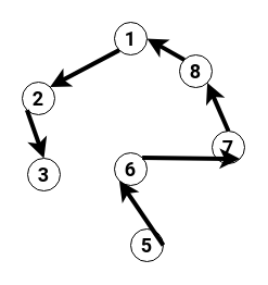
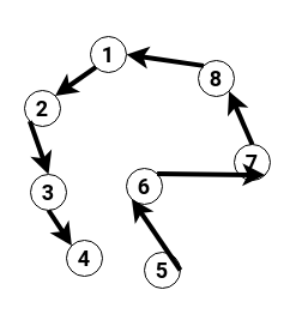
  <mxCell id="0" />
  <mxCell id="1" parent="0" />
- <mxCell id="2" value="&lt;font style=&quot;font-size: 18px&quot; face=&quot;Roboto&quot; data-font-src=&quot;https://fonts.googleapis.com/css?family=Roboto&quot;&gt;&lt;b&gt;1&lt;/b&gt;&lt;/font&gt;" style="ellipse;whiteSpace=wrap;html=1;aspect=fixed;" vertex="1" parent="1"><mxGeometry x="105" y="20" width="30" height="30" as="geometry" /></mxCell>
+ <mxCell id="2" value="&lt;font style=&quot;font-size: 18px&quot; face=&quot;Roboto&quot; data-font-src=&quot;https://fonts.googleapis.com/css?family=Roboto&quot;&gt;&lt;b&gt;1&lt;/b&gt;&lt;/font&gt;" style="ellipse;whiteSpace=wrap;html=1;aspect=fixed;" vertex="1" parent="1"><mxGeometry x="75" y="30" width="30" height="30" as="geometry" /></mxCell>
  <mxCell id="3" value="&lt;font style=&quot;font-size: 18px&quot; face=&quot;Roboto&quot; data-font-src=&quot;https://fonts.googleapis.com/css?family=Roboto&quot;&gt;&lt;b&gt;2&lt;/b&gt;&lt;/font&gt;" style="ellipse;whiteSpace=wrap;html=1;aspect=fixed;" vertex="1" parent="1"><mxGeometry x="20" y="75" width="30" height="30" as="geometry" /></mxCell>
  <mxCell id="4" value="&lt;font style=&quot;font-size: 18px&quot; face=&quot;Roboto&quot; data-font-src=&quot;https://fonts.googleapis.com/css?family=Roboto&quot;&gt;&lt;b&gt;3&lt;/b&gt;&lt;/font&gt;" style="ellipse;whiteSpace=wrap;html=1;aspect=fixed;" vertex="1" parent="1"><mxGeometry x="25" y="145" width="30" height="30" as="geometry" /></mxCell>
+ <mxCell id="5" value="&lt;font style=&quot;font-size: 18px&quot; face=&quot;Roboto&quot; data-font-src=&quot;https://fonts.googleapis.com/css?family=Roboto&quot;&gt;&lt;b&gt;4&lt;/b&gt;&lt;/font&gt;" style="ellipse;whiteSpace=wrap;html=1;aspect=fixed;" vertex="1" parent="1"><mxGeometry x="55" y="200" width="30" height="30" as="geometry" /></mxCell>
  <mxCell id="6" value="&lt;font style=&quot;font-size: 18px&quot; face=&quot;Roboto&quot; data-font-src=&quot;https://fonts.googleapis.com/css?family=Roboto&quot;&gt;&lt;b&gt;5&lt;/b&gt;&lt;/font&gt;" style="ellipse;whiteSpace=wrap;html=1;aspect=fixed;" vertex="1" parent="1"><mxGeometry x="120" y="210" width="30" height="30" as="geometry" /></mxCell>
  <mxCell id="7" value="&lt;font style=&quot;font-size: 18px&quot; face=&quot;Roboto&quot; data-font-src=&quot;https://fonts.googleapis.com/css?family=Roboto&quot;&gt;&lt;b&gt;6&lt;/b&gt;&lt;/font&gt;" style="ellipse;whiteSpace=wrap;html=1;aspect=fixed;" vertex="1" parent="1"><mxGeometry x="105" y="140" width="30" height="30" as="geometry" /></mxCell>
+ <mxCell id="8" value="" style="endArrow=classic;html=1;rounded=0;fontSize=18;strokeWidth=4;entryX=0;entryY=0;entryDx=0;entryDy=0;exitX=0.5;exitY=1;exitDx=0;exitDy=0;" edge="1" parent="1" source="4" target="5"><mxGeometry width="50" height="50" relative="1" as="geometry"><mxPoint x="40" y="170" as="sourcePoint" /><mxPoint x="60" y="190" as="targetPoint" /></mxGeometry></mxCell>
  <mxCell id="9" value="&lt;font style=&quot;font-size: 18px&quot; face=&quot;Roboto&quot; data-font-src=&quot;https://fonts.googleapis.com/css?family=Roboto&quot;&gt;&lt;b&gt;7&lt;/b&gt;&lt;/font&gt;" style="ellipse;whiteSpace=wrap;html=1;aspect=fixed;" vertex="1" parent="1"><mxGeometry x="195" y="120" width="30" height="30" as="geometry" /></mxCell>
  <mxCell id="10" value="&lt;font style=&quot;font-size: 18px&quot; face=&quot;Roboto&quot; data-font-src=&quot;https://fonts.googleapis.com/css?family=Roboto&quot;&gt;&lt;b&gt;8&lt;/b&gt;&lt;/font&gt;" style="ellipse;whiteSpace=wrap;html=1;aspect=fixed;" vertex="1" parent="1"><mxGeometry x="165" y="50" width="30" height="30" as="geometry" /></mxCell>
  <mxCell id="11" value="" style="endArrow=classic;html=1;rounded=0;fontSize=18;strokeWidth=4;entryX=0.5;entryY=0;entryDx=0;entryDy=0;exitX=0;exitY=1;exitDx=0;exitDy=0;" edge="1" parent="1" source="3" target="4"><mxGeometry width="50" height="50" relative="1" as="geometry"><mxPoint x="45" y="100" as="sourcePoint" /><mxPoint x="35" y="120" as="targetPoint" /></mxGeometry></mxCell>
  <mxCell id="12" value="" style="endArrow=classic;html=1;rounded=0;fontSize=18;strokeWidth=4;entryX=1;entryY=0;entryDx=0;entryDy=0;exitX=0;exitY=1;exitDx=0;exitDy=0;" edge="1" parent="1" source="2" target="3"><mxGeometry width="50" height="50" relative="1" as="geometry"><mxPoint x="95" y="50" as="sourcePoint" /><mxPoint x="75" y="60" as="targetPoint" /></mxGeometry></mxCell>
  <mxCell id="13" value="" style="endArrow=classic;html=1;rounded=0;fontSize=18;strokeWidth=4;entryX=0;entryY=1;entryDx=0;entryDy=0;exitX=1;exitY=0.5;exitDx=0;exitDy=0;" edge="1" parent="1" source="6" target="7"><mxGeometry width="50" height="50" relative="1" as="geometry"><mxPoint x="154.85" y="213.56" as="sourcePoint" /><mxPoint x="175.001" y="216.439" as="targetPoint" /></mxGeometry></mxCell>
  <mxCell id="14" value="" style="endArrow=classic;html=1;rounded=0;fontSize=18;strokeWidth=4;exitX=1;exitY=0;exitDx=0;exitDy=0;entryX=1;entryY=1;entryDx=0;entryDy=0;" edge="1" parent="1" source="7" target="9"><mxGeometry width="50" height="50" relative="1" as="geometry"><mxPoint x="225" y="179.39" as="sourcePoint" /><mxPoint x="255" y="150" as="targetPoint" /></mxGeometry></mxCell>
  <mxCell id="15" value="" style="endArrow=classic;html=1;rounded=0;fontSize=18;strokeWidth=4;exitX=0.5;exitY=0;exitDx=0;exitDy=0;entryX=1;entryY=1;entryDx=0;entryDy=0;" edge="1" parent="1" source="9" target="10"><mxGeometry width="50" height="50" relative="1" as="geometry"><mxPoint x="214.997" y="110.003" as="sourcePoint" /><mxPoint x="275" y="60" as="targetPoint" /></mxGeometry></mxCell>
  <mxCell id="16" value="" style="endArrow=classic;html=1;rounded=0;fontSize=18;strokeWidth=4;exitX=0;exitY=0;exitDx=0;exitDy=0;entryX=1;entryY=0.5;entryDx=0;entryDy=0;" edge="1" parent="1" source="10" target="2"><mxGeometry width="50" height="50" relative="1" as="geometry"><mxPoint x="214.39" y="60" as="sourcePoint" /><mxPoint x="184.997" y="25.607" as="targetPoint" /></mxGeometry></mxCell>
